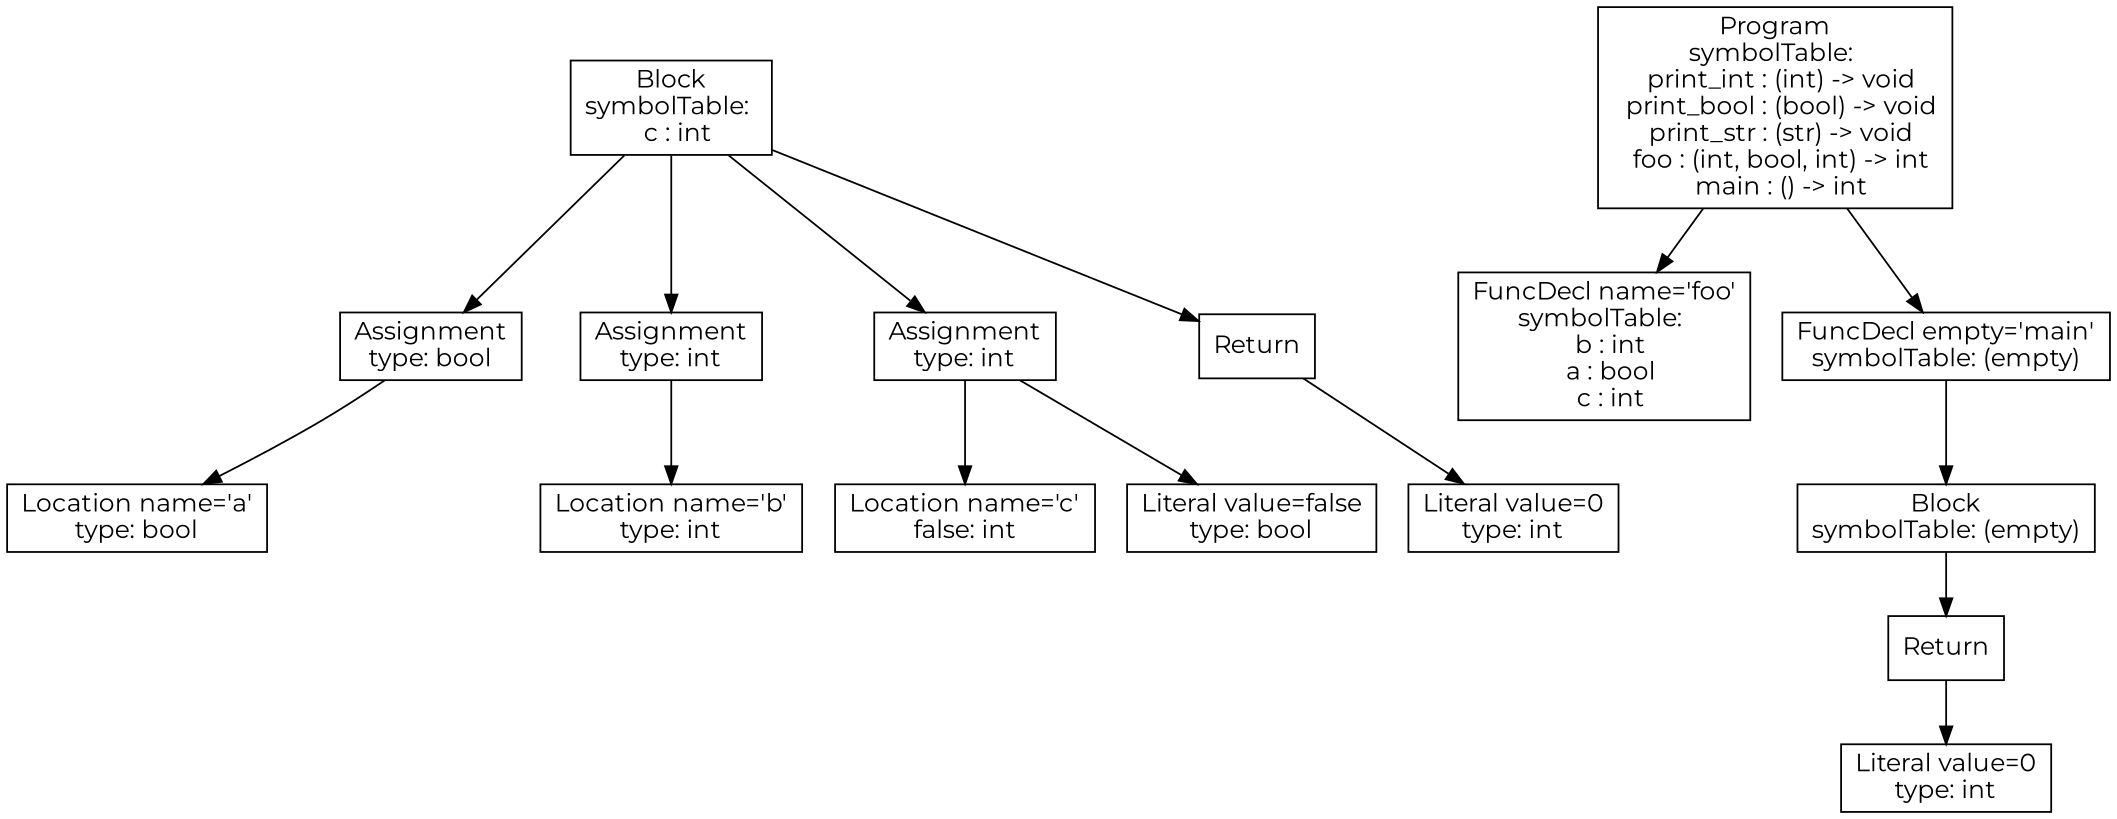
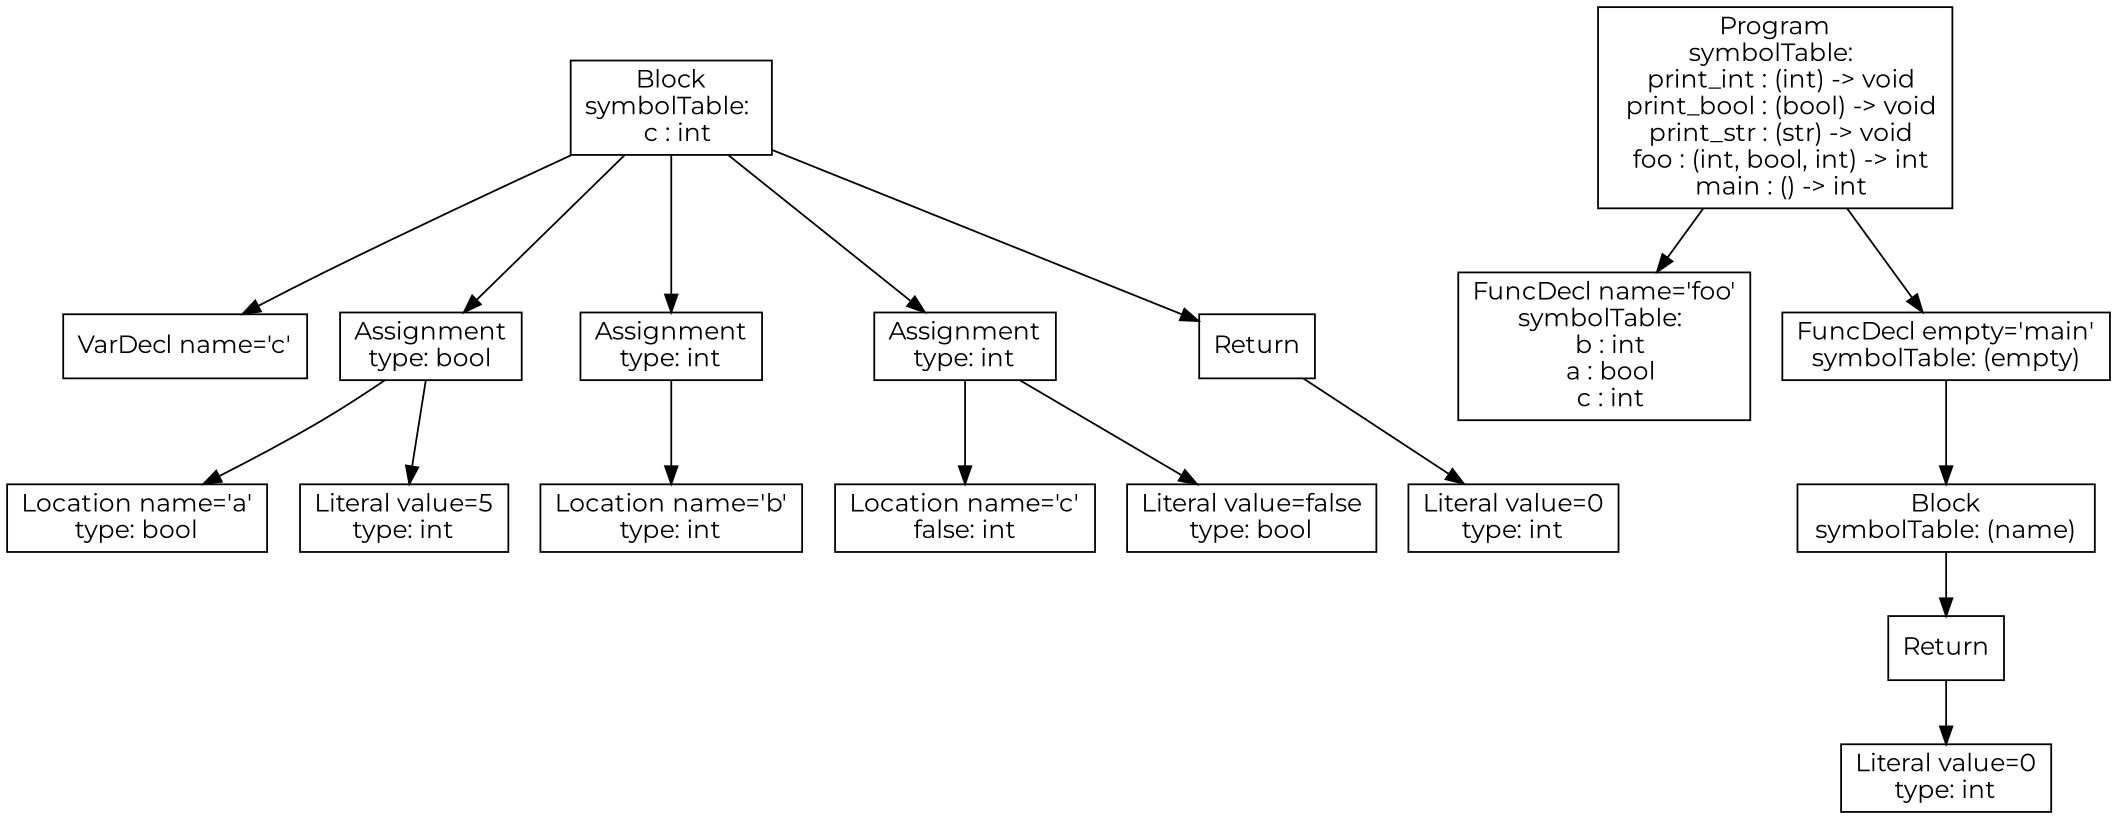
  digraph {
    fontname=Montserrat
    node [fontname=Montserrat shape=box]
    edge [fontname=Montserrat]
+   n1 [label="VarDecl name='c'"]
    n2 [label="Location name='a'\ntype: bool"]
+   n3 [label="Literal value=5\ntype: int"]
    n4 [label="Assignment\ntype: bool"]
    n5 [label="Location name='b'\ntype: int"]
    n6 [label="Assignment\ntype: int"]
    n7 [label="Location name='c'\nfalse: int"]
    n8 [label="Literal value=false\ntype: bool"]
    n9 [label="Assignment\ntype: int"]
    n10 [label="Literal value=0\ntype: int"]
    n11 [label=Return]
    n12 [label="Block\nsymbolTable: \n  c : int"]
    n13 [label="FuncDecl name='foo'\nsymbolTable: \n  b : int\n  a : bool\n  c : int"]
    n14 [label="Literal value=0\ntype: int"]
    n15 [label=Return]
-   n16 [label="Block\nsymbolTable: (empty)"]
+   n16 [label="Block\nsymbolTable: (name)"]
    n17 [label="FuncDecl empty='main'\nsymbolTable: (empty)"]
    n18 [label="Program\nsymbolTable: \n  print_int : (int) -> void\n  print_bool : (bool) -> void\n  print_str : (str) -> void\n  foo : (int, bool, int) -> int\n  main : () -> int"]
    n4 -> n2
+   n4 -> n3
    n6 -> n5
    n9 -> n7
    n9 -> n8
    n11 -> n10
+   n12 -> n1
    n12 -> n4
    n12 -> n6
    n12 -> n9
    n12 -> n11
    n15 -> n14
    n16 -> n15
    n17 -> n16
    n18 -> n13
    n18 -> n17
  }
